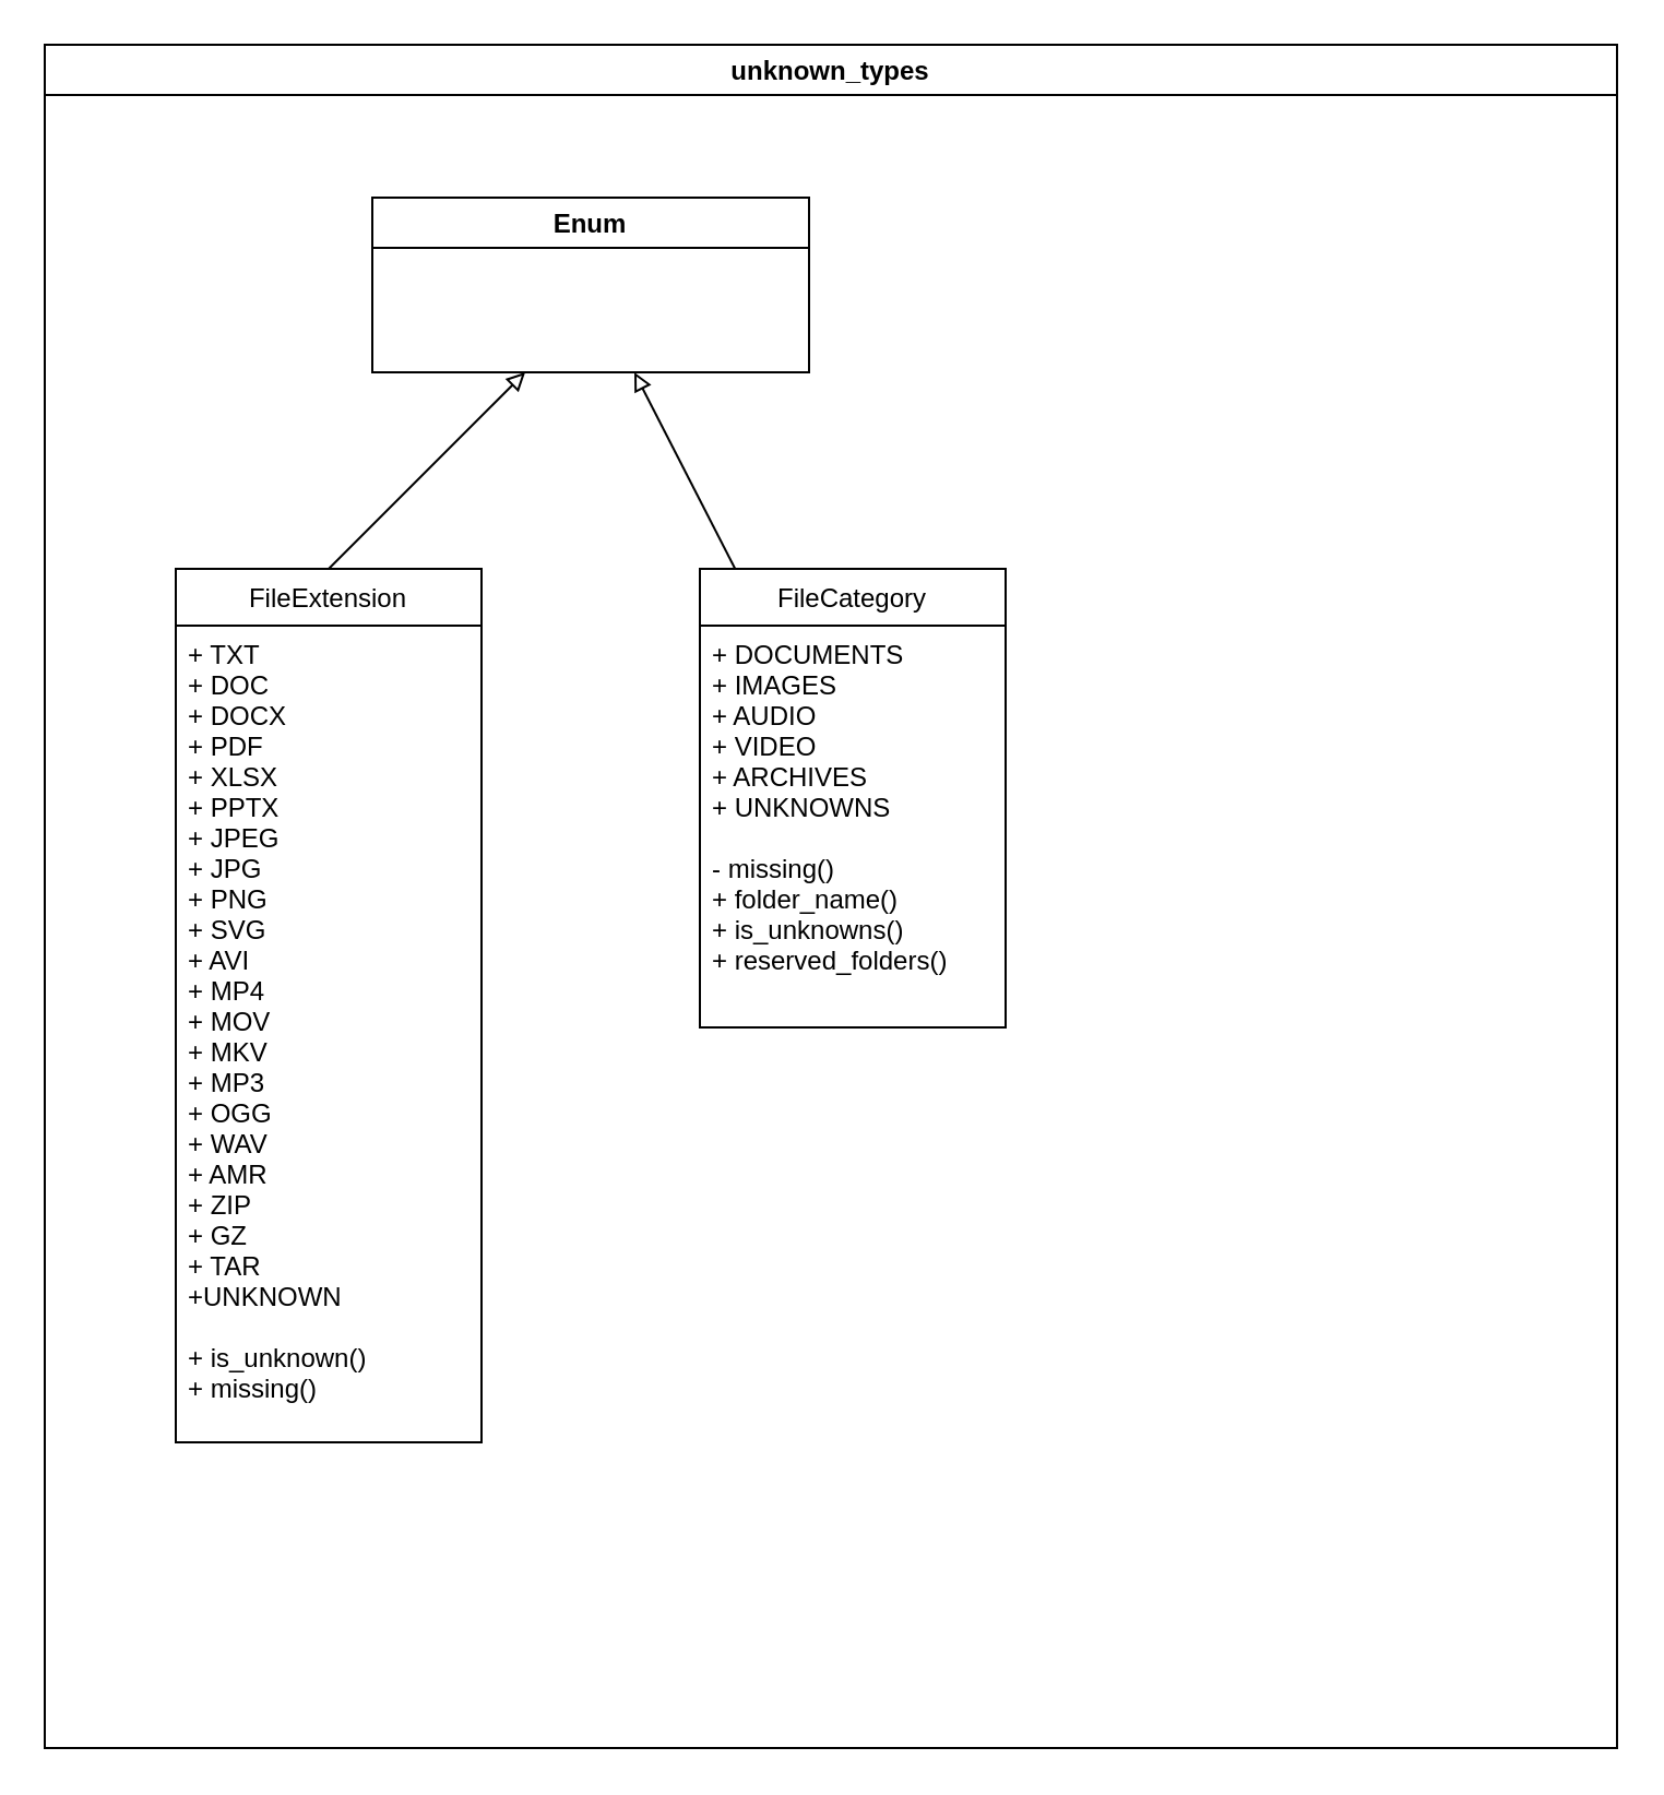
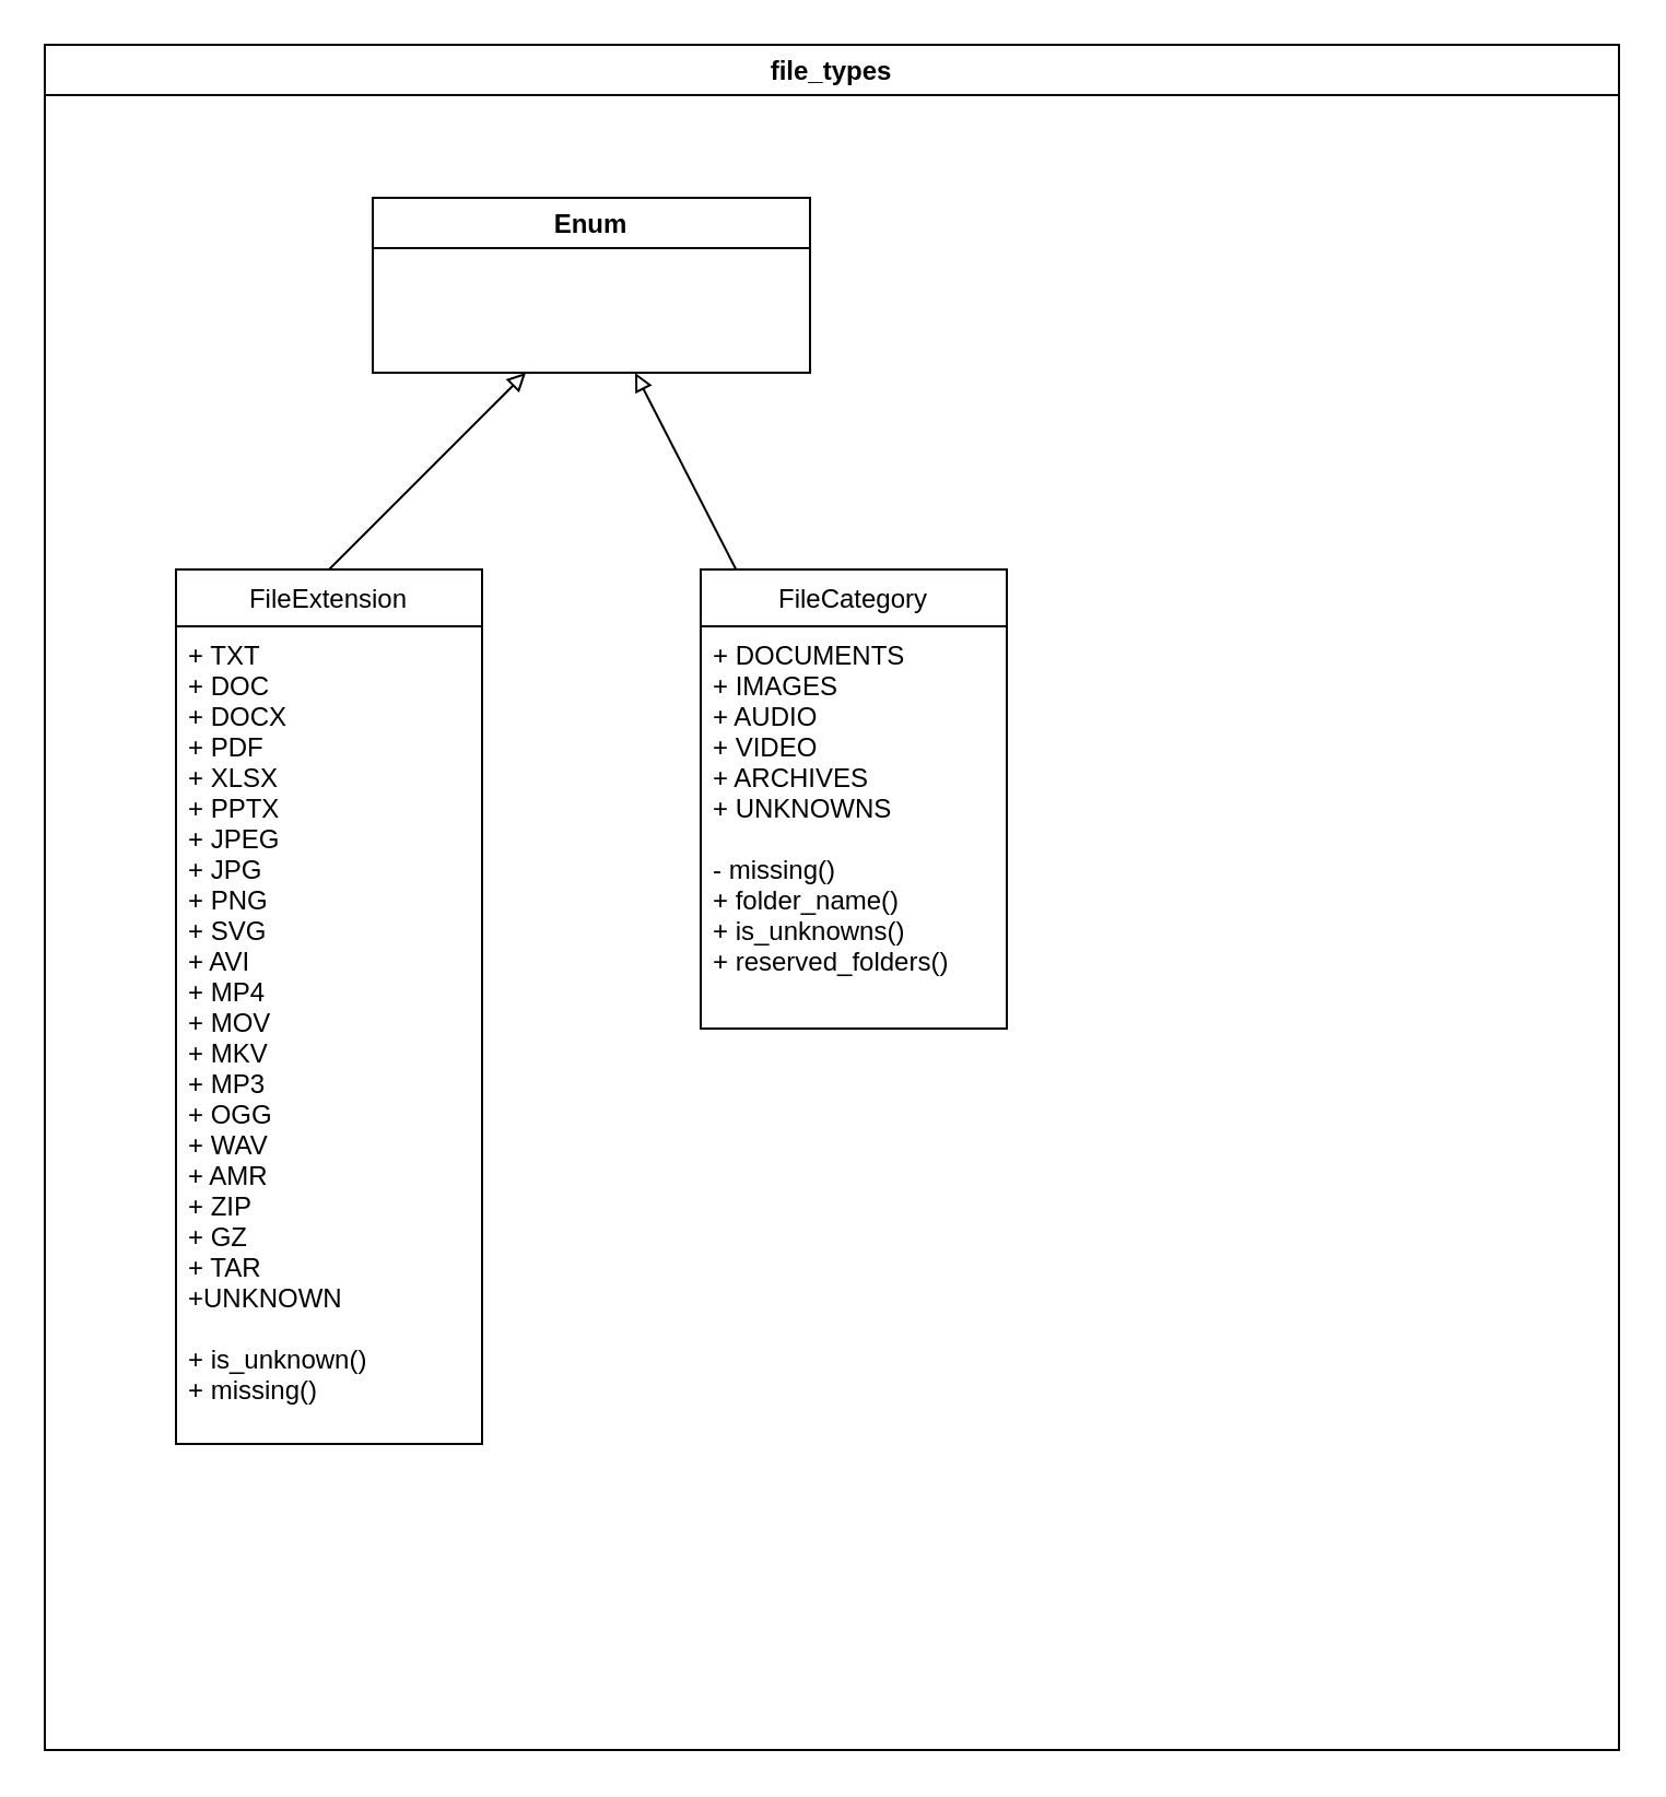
  <mxCell id="0" />
  <mxCell id="1" parent="0" />
  <mxCell id="2" value="Enum" style="swimlane;" vertex="1" parent="1"><mxGeometry x="170" y="90" width="200" height="80" as="geometry" /></mxCell>
  <mxCell id="3" style="edgeStyle=none;html=1;endArrow=block;endFill=0;" edge="1" parent="1" source="4"><mxGeometry relative="1" as="geometry"><mxPoint x="290" y="170" as="targetPoint" /></mxGeometry></mxCell>
  <mxCell id="4" value="FileCategory" style="swimlane;fontStyle=0;childLayout=stackLayout;horizontal=1;startSize=26;fillColor=none;horizontalStack=0;resizeParent=1;resizeParentMax=0;resizeLast=0;collapsible=1;marginBottom=0;" vertex="1" parent="1"><mxGeometry x="320" y="260" width="140" height="210" as="geometry" /></mxCell>
  <mxCell id="5" value="+ DOCUMENTS&#10;+ IMAGES&#10;+ AUDIO&#10;+ VIDEO&#10;+ ARCHIVES&#10;+ UNKNOWNS&#10;&#10;- missing()&#10;+ folder_name()&#10;+ is_unknowns()&#10;+ reserved_folders()" style="text;strokeColor=none;fillColor=none;align=left;verticalAlign=top;spacingLeft=4;spacingRight=4;overflow=hidden;rotatable=0;points=[[0,0.5],[1,0.5]];portConstraint=eastwest;" vertex="1" parent="4"><mxGeometry y="26" width="140" height="184" as="geometry" /></mxCell>
  <mxCell id="6" style="edgeStyle=none;html=1;endArrow=block;endFill=0;exitX=0.5;exitY=0;exitDx=0;exitDy=0;" edge="1" parent="1" source="7"><mxGeometry relative="1" as="geometry"><mxPoint x="240" y="170" as="targetPoint" /></mxGeometry></mxCell>
  <mxCell id="7" value="FileExtension" style="swimlane;fontStyle=0;childLayout=stackLayout;horizontal=1;startSize=26;fillColor=none;horizontalStack=0;resizeParent=1;resizeParentMax=0;resizeLast=0;collapsible=1;marginBottom=0;" vertex="1" parent="1"><mxGeometry x="80" y="260" width="140" height="400" as="geometry" /></mxCell>
  <mxCell id="8" value="+ TXT&#10;+ DOC&#10;+ DOCX&#10;+ PDF&#10;+ XLSX&#10;+ PPTX&#10;+ JPEG&#10;+ JPG&#10;+ PNG&#10;+ SVG&#10;+ AVI&#10;+ MP4&#10;+ MOV&#10;+ MKV&#10;+ MP3&#10;+ OGG&#10;+ WAV&#10;+ AMR&#10;+ ZIP&#10;+ GZ&#10;+ TAR&#10;+UNKNOWN&#10;&#10;+ is_unknown()&#10;+ missing()&#10;" style="text;strokeColor=none;fillColor=none;align=left;verticalAlign=top;spacingLeft=4;spacingRight=4;overflow=hidden;rotatable=0;points=[[0,0.5],[1,0.5]];portConstraint=eastwest;" vertex="1" parent="7"><mxGeometry y="26" width="140" height="374" as="geometry" /></mxCell>
- <mxCell id="9" value="unknown_types" style="swimlane;" vertex="1" parent="1"><mxGeometry x="20" y="20" width="720" height="780" as="geometry" /></mxCell>
+ <mxCell id="9" value="file_types" style="swimlane;" vertex="1" parent="1"><mxGeometry x="20" y="20" width="720" height="780" as="geometry" /></mxCell>
